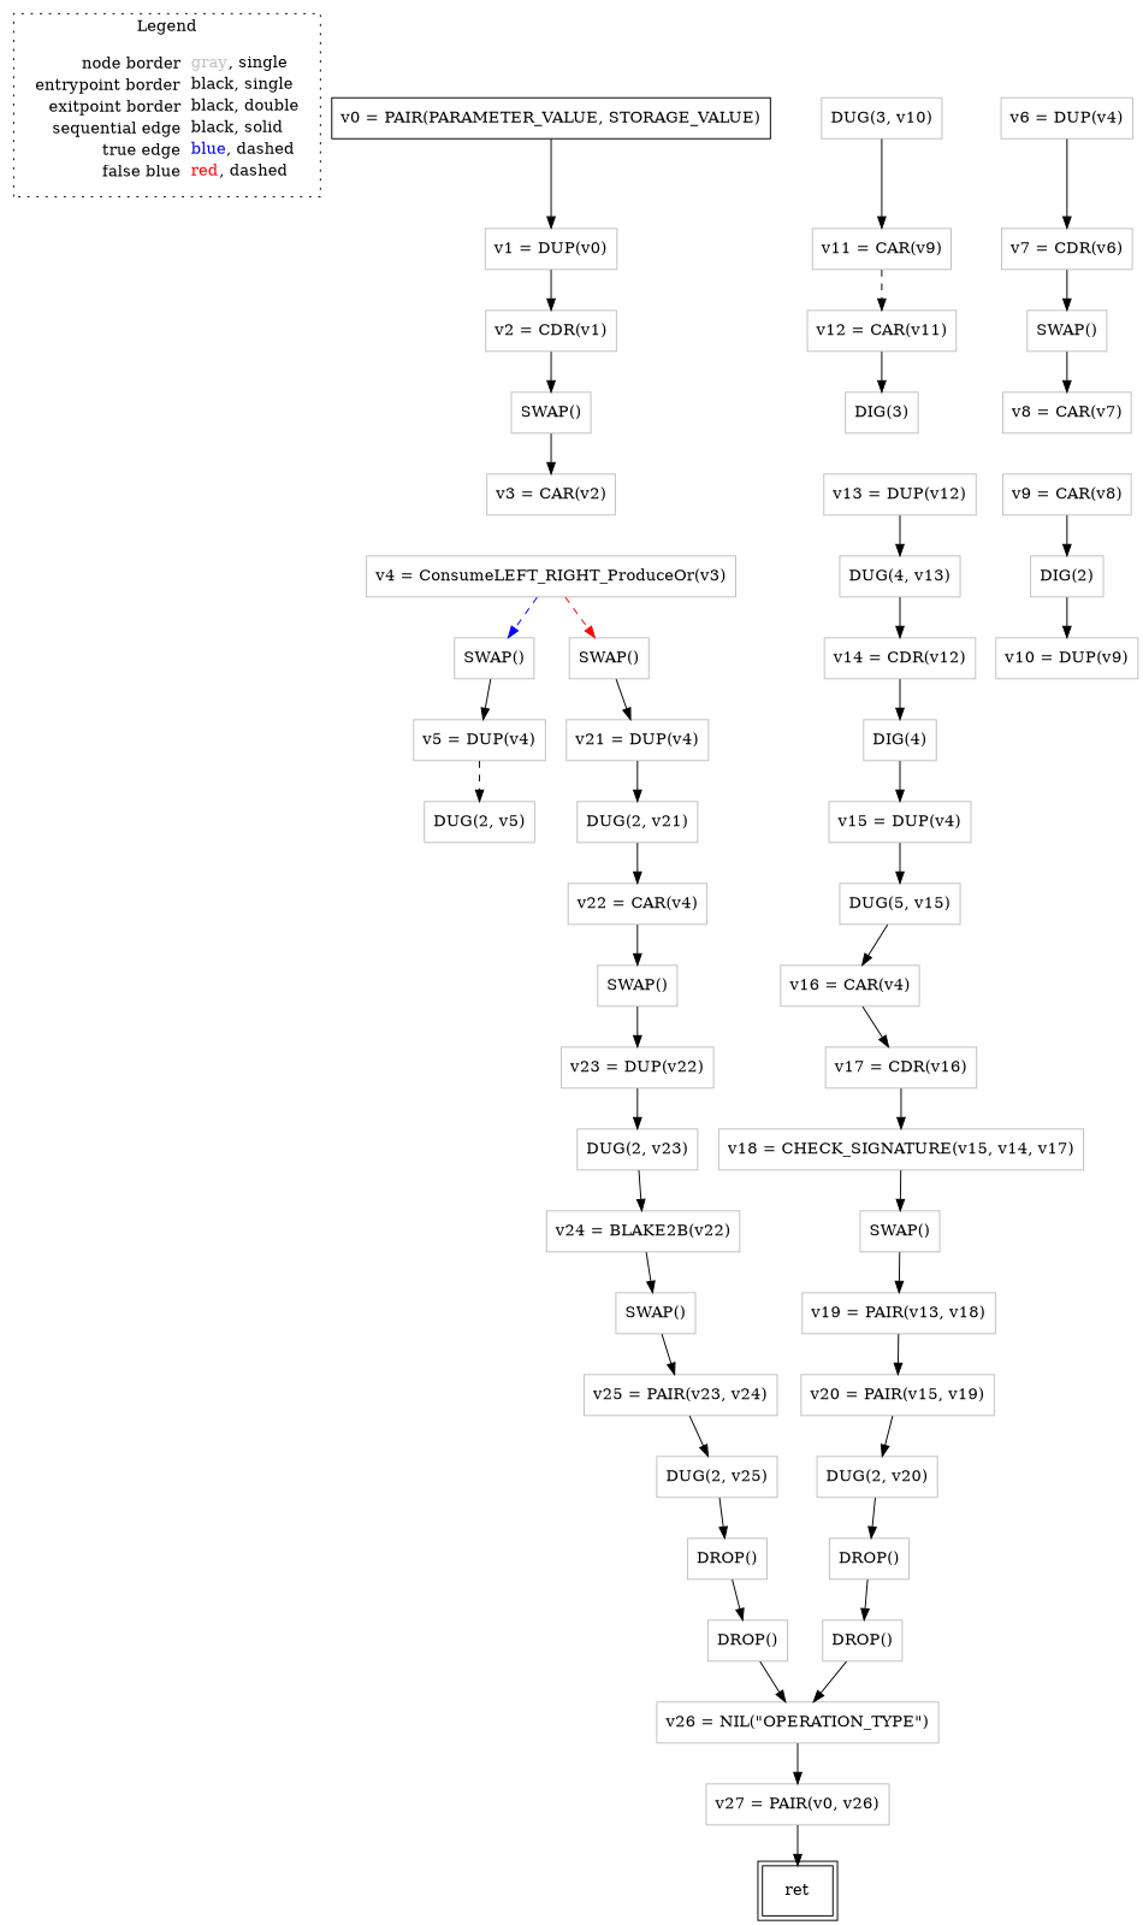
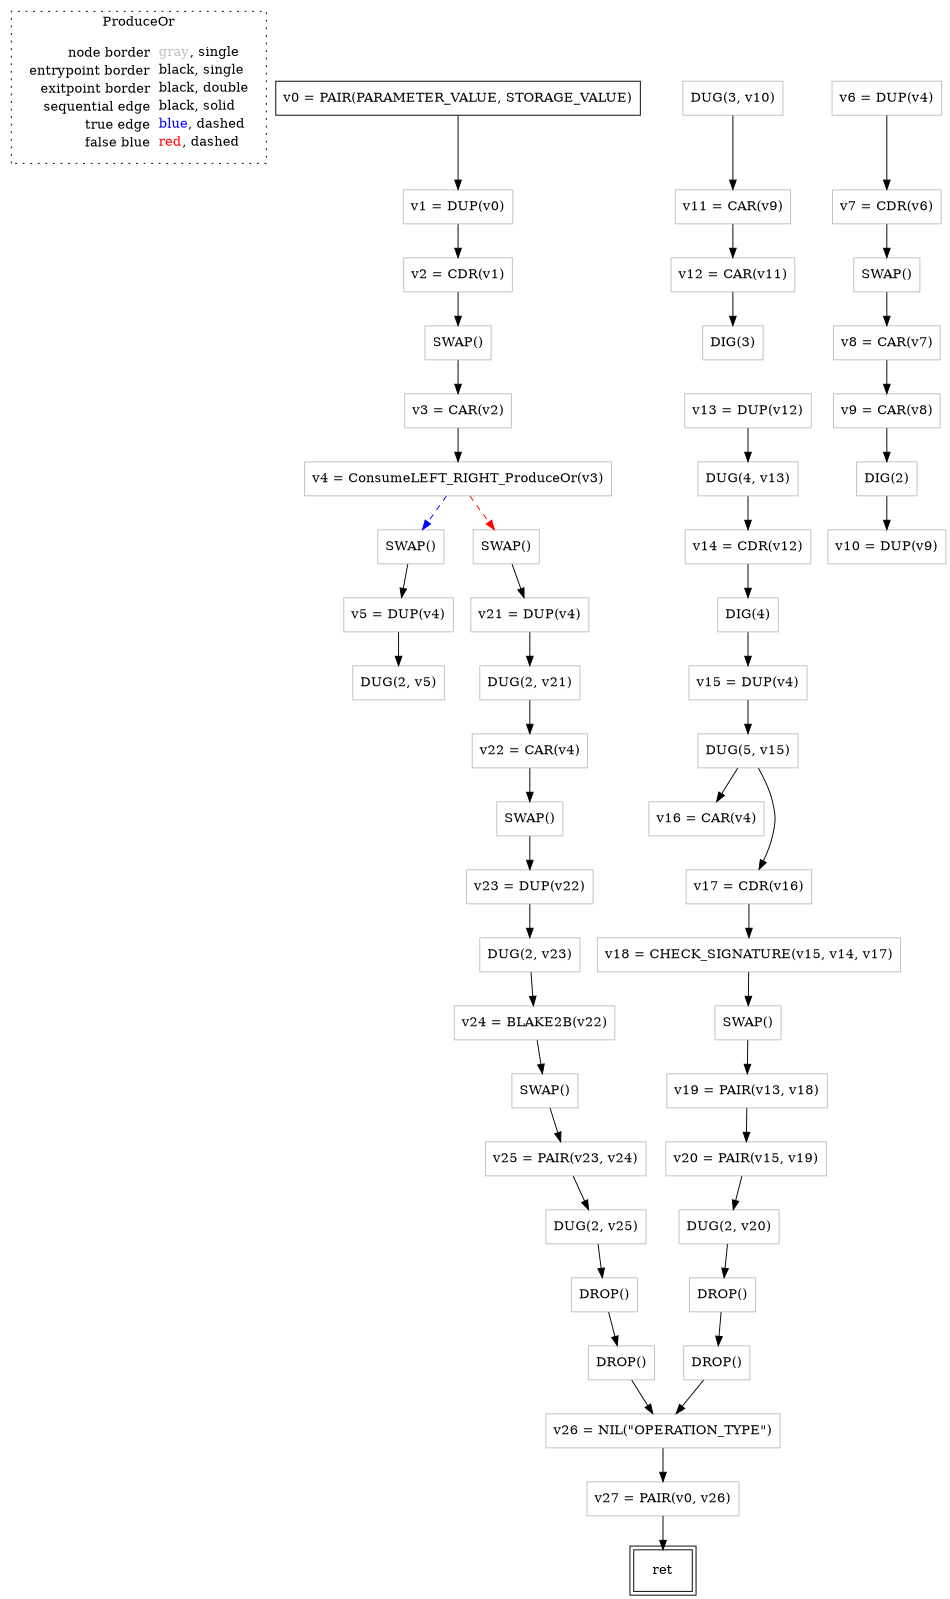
  digraph {
    node [shape=rect color=gray]
    edge [color=black]
    n1 [label=<<table border="0" cellpadding="2" cellspacing="0" cellborder="0"><tr><td align="right">node border&nbsp;</td><td align="left"><font color="gray">gray</font>, single</td></tr><tr><td align="right">entrypoint border&nbsp;</td><td align="left"><font color="black">black</font>, single</td></tr><tr><td align="right">exitpoint border&nbsp;</td><td align="left"><font color="black">black</font>, double</td></tr><tr><td align="right">sequential edge&nbsp;</td><td align="left"><font color="black">black</font>, solid</td></tr><tr><td align="right">true edge&nbsp;</td><td align="left"><font color="blue">blue</font>, dashed</td></tr><tr><td align="right">false blue&nbsp;</td><td align="left"><font color="red">red</font>, dashed</td></tr></table>> shape=plaintext color=""]
    n2 [color=black label=<v0 = PAIR(PARAMETER_VALUE, STORAGE_VALUE)>]
    n3 [label=<v1 = DUP(v0)>]
    n4 [label=<v2 = CDR(v1)>]
    n5 [color=black label=<ret> peripheries=2]
    n6 [label=<v4 = ConsumeLEFT_RIGHT_ProduceOr(v3)>]
    n7 [label=<SWAP()>]
    n8 [label=<SWAP()>]
    n9 [label=<v5 = DUP(v4)>]
    n10 [label=<v21 = DUP(v4)>]
    n11 [label=<DIG(3)>]
    n12 [label=<v13 = DUP(v12)>]
    n13 [label=<DUG(4, v13)>]
    n14 [label=<DROP()>]
    n15 [label=<DROP()>]
    n16 [label=<v26 = NIL(&quot;OPERATION_TYPE&quot;)>]
    n17 [label=<v9 = CAR(v8)>]
    n18 [label=<DIG(2)>]
    n19 [label=<v10 = DUP(v9)>]
    n20 [label=<v12 = CAR(v11)>]
    n21 [label=<v27 = PAIR(v0, v26)>]
    n22 [label=<DUG(2, v25)>]
    n23 [label=<SWAP()>]
    n24 [label=<v19 = PAIR(v13, v18)>]
    n25 [label=<v20 = PAIR(v15, v19)>]
    n26 [label=<v24 = BLAKE2B(v22)>]
    n27 [label=<SWAP()>]
    n28 [label=<v25 = PAIR(v23, v24)>]
    n29 [label=<v14 = CDR(v12)>]
    n30 [label=<DIG(4)>]
    n31 [label=<DROP()>]
    n32 [label=<SWAP()>]
    n33 [label=<SWAP()>]
    n34 [label=<v23 = DUP(v22)>]
    n35 [label=<DUG(2, v23)>]
    n36 [label=<v3 = CAR(v2)>]
    n37 [label=<DROP()>]
    n38 [label=<v18 = CHECK_SIGNATURE(v15, v14, v17)>]
    n39 [label=<v15 = DUP(v4)>]
    n40 [label=<DUG(5, v15)>]
    n41 [label=<DUG(2, v5)>]
    n42 [label=<v16 = CAR(v4)>]
    n43 [label=<v17 = CDR(v16)>]
    n44 [label=<v11 = CAR(v9)>]
    n45 [label=<v22 = CAR(v4)>]
    n46 [label=<DUG(2, v21)>]
    n47 [label=<SWAP()>]
    n48 [label=<v8 = CAR(v7)>]
    n49 [label=<DUG(3, v10)>]
    n50 [label=<DUG(2, v20)>]
    n51 [label=<v6 = DUP(v4)>]
    n52 [label=<v7 = CDR(v6)>]
    subgraph cluster_1 {
-     label=Legend
+     label=ProduceOr
      style=dotted
      n1
    }
    n2 -> n3
    n3 -> n4
    n4 -> n32
    n6 -> n7 [color=blue style=dashed]
    n6 -> n8 [color=red style=dashed]
    n7 -> n9
    n8 -> n10
-   n9 -> n41 [style=dashed]
+   n9 -> n41
    n10 -> n46
    n12 -> n13
    n13 -> n29
    n14 -> n15
    n15 -> n16
    n16 -> n21
    n17 -> n18
    n18 -> n19
    n20 -> n11
    n21 -> n5
    n22 -> n14
    n23 -> n24
    n24 -> n25
    n25 -> n50
    n26 -> n27
    n27 -> n28
    n28 -> n22
    n29 -> n30
    n30 -> n39
    n31 -> n16
    n32 -> n36
    n33 -> n34
    n34 -> n35
    n35 -> n26
+   n36 -> n6
    n37 -> n31
    n38 -> n23
    n39 -> n40
    n40 -> n42
-   n42 -> n43
+   n40 -> n43
    n43 -> n38
-   n44 -> n20 [style=dashed]
+   n44 -> n20
    n45 -> n33
    n46 -> n45
    n47 -> n48
+   n48 -> n17
    n49 -> n44
    n50 -> n37
    n51 -> n52
    n52 -> n47
  }
